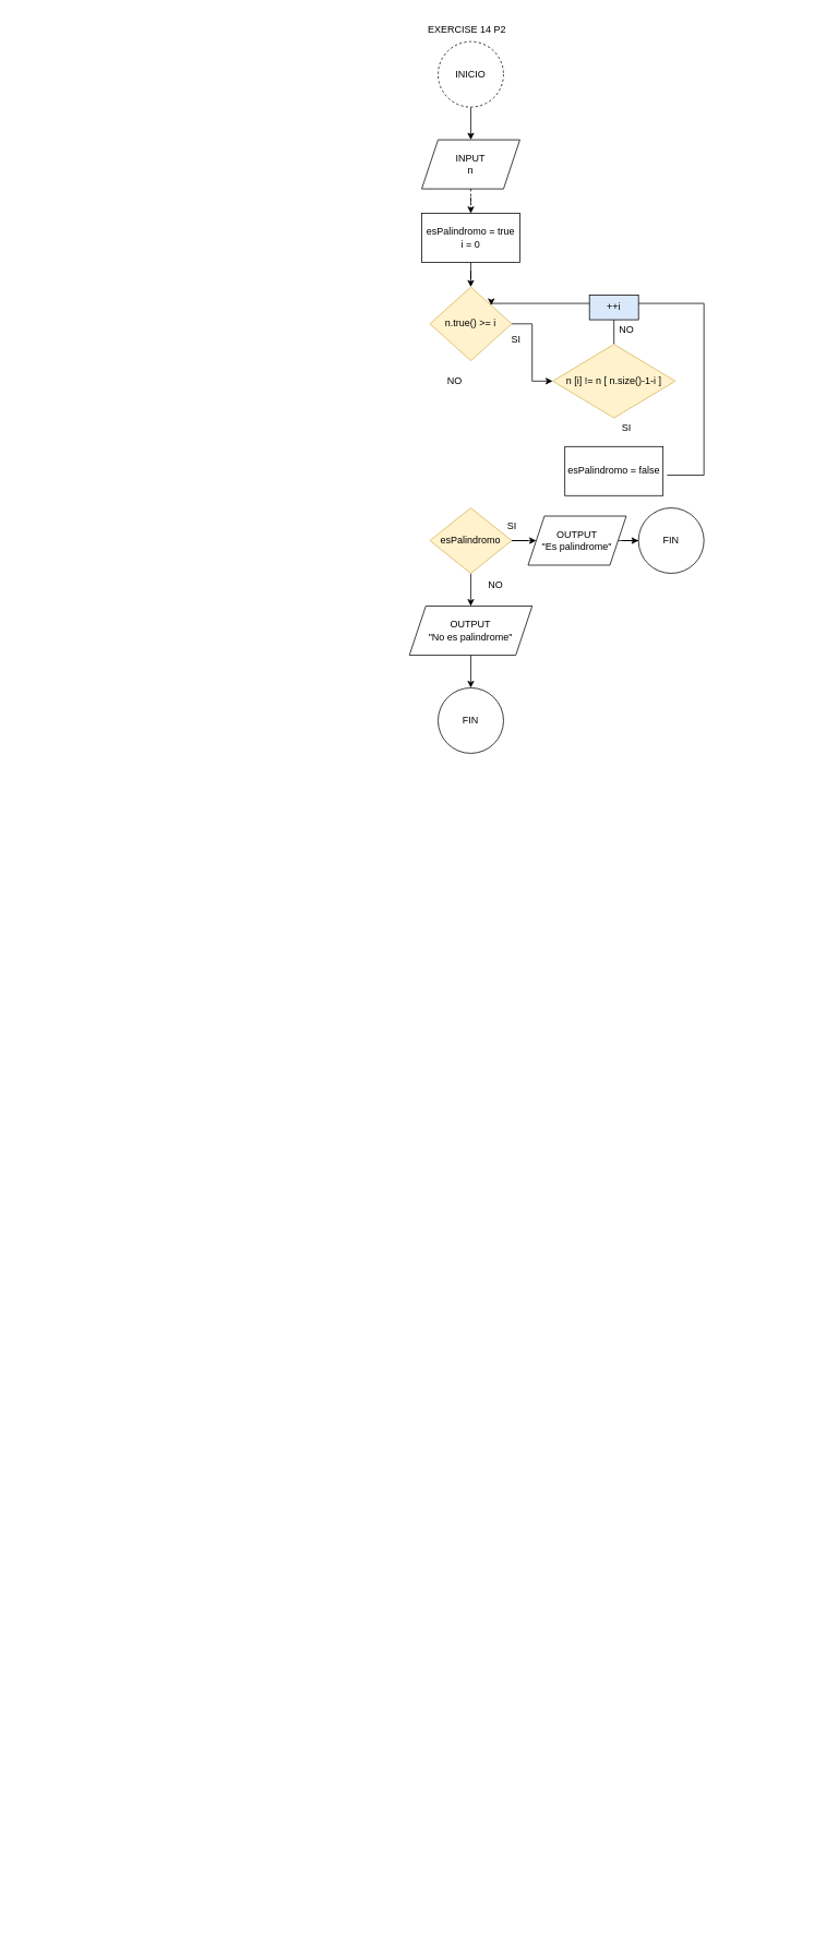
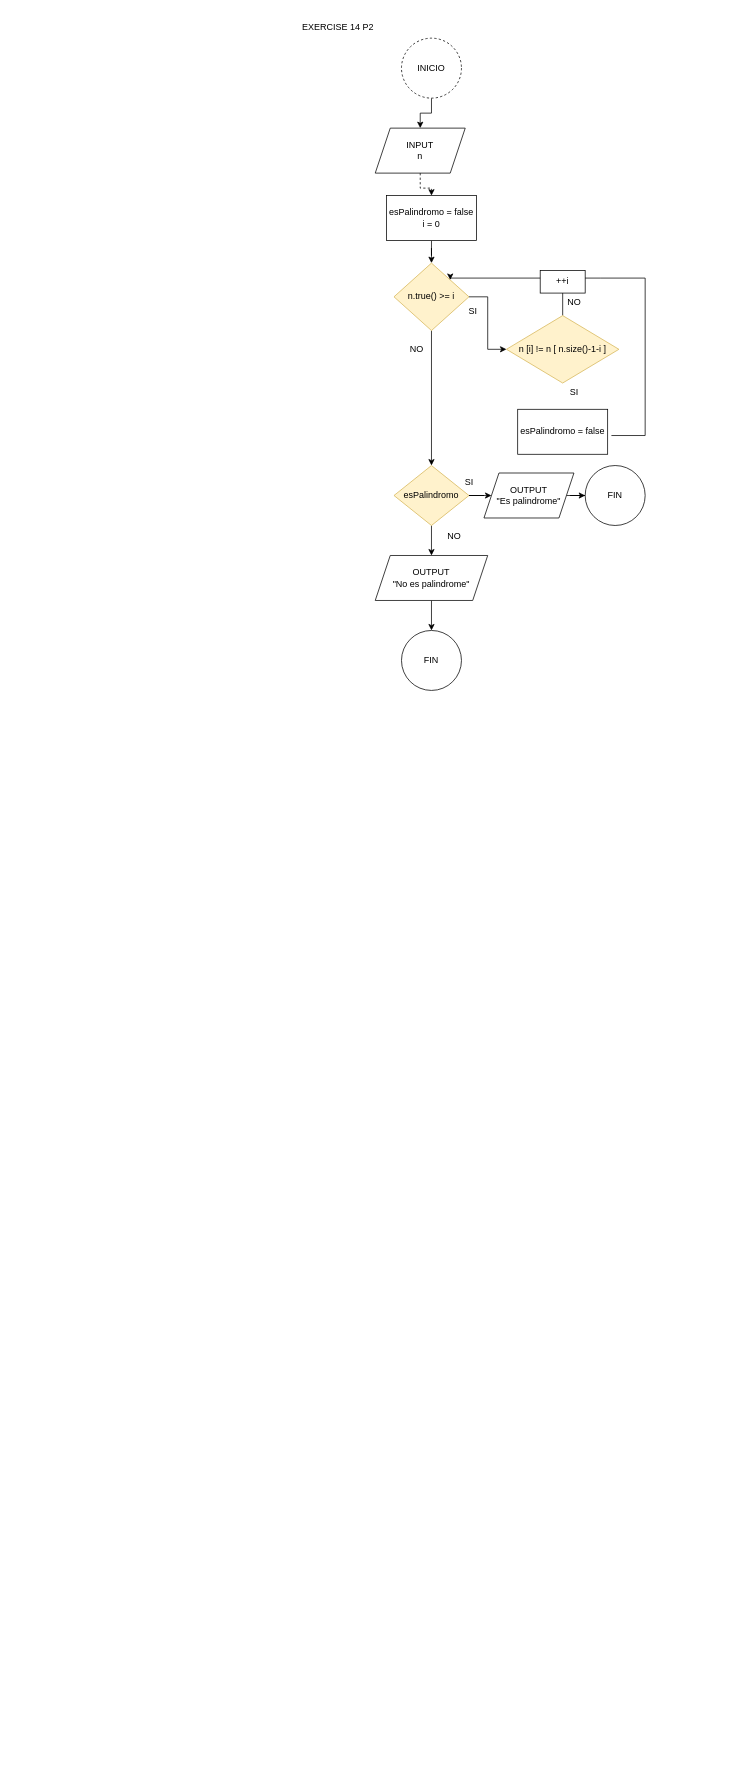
  <mxCell id="0" />
  <mxCell id="1" parent="0" />
- <mxCell id="2" value="EXERCISE 14 P2" style="text;html=1;align=center;verticalAlign=middle;resizable=0;points=[];autosize=1;strokeColor=none;fillColor=none;" vertex="1" parent="1"><mxGeometry x="510" width="120" height="30" as="geometry" y="20" /></mxCell>
+ <mxCell id="2" value="EXERCISE 14 P2" style="text;html=1;align=center;verticalAlign=middle;resizable=0;points=[];autosize=1;strokeColor=none;fillColor=none;" vertex="1" parent="1"><mxGeometry x="390" y="20" width="120" height="30" as="geometry" /></mxCell>
  <mxCell id="3" style="edgeStyle=orthogonalEdgeStyle;rounded=0;orthogonalLoop=1;jettySize=auto;html=1;exitX=0;exitY=0.5;exitDx=0;exitDy=0;entryX=0;entryY=0.5;entryDx=0;entryDy=0;" edge="1" parent="1"><mxGeometry relative="1" as="geometry"><mxPoint x="502.5" y="1330" as="targetPoint" /><Array as="points"><mxPoint x="20" y="2270" /><mxPoint x="20" y="1330" /></Array></mxGeometry></mxCell>
  <mxCell id="4" style="edgeStyle=orthogonalEdgeStyle;rounded=0;orthogonalLoop=1;jettySize=auto;html=1;exitX=0;exitY=0.5;exitDx=0;exitDy=0;entryX=0;entryY=0.5;entryDx=0;entryDy=0;" edge="1" parent="1"><mxGeometry relative="1" as="geometry"><mxPoint x="972.5" y="1410" as="targetPoint" /><Array as="points"><mxPoint x="490" y="2350" /><mxPoint x="490" y="1410" /></Array></mxGeometry></mxCell>
  <mxCell id="5" value="" style="edgeStyle=orthogonalEdgeStyle;rounded=0;orthogonalLoop=1;jettySize=auto;html=1;" edge="1" parent="1" source="6" target="8"><mxGeometry relative="1" as="geometry" /></mxCell>
  <mxCell id="6" value="INICIO" style="ellipse;whiteSpace=wrap;html=1;dashed=1;" vertex="1" parent="1"><mxGeometry x="535" y="50" width="80" height="80" as="geometry" /></mxCell>
  <mxCell id="7" value="" style="edgeStyle=orthogonalEdgeStyle;rounded=0;orthogonalLoop=1;jettySize=auto;html=1;dashed=1;" edge="1" parent="1" source="8" target="10"><mxGeometry relative="1" as="geometry" /></mxCell>
- <mxCell id="8" value="INPUT&lt;div&gt;n&lt;/div&gt;" style="shape=parallelogram;perimeter=parallelogramPerimeter;whiteSpace=wrap;html=1;fixedSize=1;" vertex="1" parent="1"><mxGeometry x="515" y="170" width="120" height="60" as="geometry" /></mxCell>
+ <mxCell id="8" value="INPUT&lt;div&gt;n&lt;/div&gt;" style="shape=parallelogram;perimeter=parallelogramPerimeter;whiteSpace=wrap;html=1;fixedSize=1;" vertex="1" parent="1"><mxGeometry x="500" y="170" width="120" height="60" as="geometry" /></mxCell>
  <mxCell id="9" value="" style="edgeStyle=orthogonalEdgeStyle;rounded=0;orthogonalLoop=1;jettySize=auto;html=1;" edge="1" parent="1" source="10" target="13"><mxGeometry relative="1" as="geometry" /></mxCell>
- <mxCell id="10" value="esPalindromo = true&lt;div&gt;i = 0&lt;/div&gt;" style="whiteSpace=wrap;html=1;" vertex="1" parent="1"><mxGeometry x="515" y="260" width="120" height="60" as="geometry" /></mxCell>
+ <mxCell id="10" value="esPalindromo = false&lt;div&gt;i = 0&lt;/div&gt;" style="whiteSpace=wrap;html=1;" vertex="1" parent="1"><mxGeometry x="515" y="260" width="120" height="60" as="geometry" /></mxCell>
  <mxCell id="11" value="" style="edgeStyle=orthogonalEdgeStyle;rounded=0;orthogonalLoop=1;jettySize=auto;html=1;" edge="1" parent="1" source="13" target="16"><mxGeometry relative="1" as="geometry" /></mxCell>
+ <mxCell id="12" value="" style="edgeStyle=orthogonalEdgeStyle;rounded=0;orthogonalLoop=1;jettySize=auto;html=1;" edge="1" parent="1" source="13" target="20"><mxGeometry relative="1" as="geometry" /></mxCell>
  <mxCell id="13" value="n.true() &amp;gt;= i" style="rhombus;whiteSpace=wrap;html=1;fillColor=#fff2cc;strokeColor=#d6b656;" vertex="1" parent="1"><mxGeometry x="525" y="350" width="100" height="90" as="geometry" /></mxCell>
  <mxCell id="14" value="SI" style="text;html=1;align=center;verticalAlign=middle;resizable=0;points=[];autosize=1;strokeColor=none;fillColor=none;" vertex="1" parent="1"><mxGeometry x="615" y="400" width="30" height="30" as="geometry" /></mxCell>
  <mxCell id="15" style="edgeStyle=orthogonalEdgeStyle;rounded=0;orthogonalLoop=1;jettySize=auto;html=1;entryX=1;entryY=0;entryDx=0;entryDy=0;" edge="1" parent="1" source="16" target="13"><mxGeometry relative="1" as="geometry"><mxPoint x="615" y="370" as="targetPoint" /><Array as="points"><mxPoint x="750" y="370" /><mxPoint x="600" y="370" /></Array></mxGeometry></mxCell>
  <mxCell id="16" value="n [i] != n [ n.size()-1-i ]" style="rhombus;whiteSpace=wrap;html=1;fillColor=#fff2cc;strokeColor=#d6b656;" vertex="1" parent="1"><mxGeometry x="675" y="420" width="150" height="90" as="geometry" /></mxCell>
  <mxCell id="17" value="esPalindromo = false" style="whiteSpace=wrap;html=1;" vertex="1" parent="1"><mxGeometry x="690" y="545" width="120" height="60" as="geometry" /></mxCell>
  <mxCell id="18" value="" style="edgeStyle=orthogonalEdgeStyle;rounded=0;orthogonalLoop=1;jettySize=auto;html=1;" edge="1" parent="1" source="20" target="28"><mxGeometry relative="1" as="geometry" /></mxCell>
  <mxCell id="19" value="" style="edgeStyle=orthogonalEdgeStyle;rounded=0;orthogonalLoop=1;jettySize=auto;html=1;" edge="1" parent="1" source="20" target="32"><mxGeometry relative="1" as="geometry" /></mxCell>
  <mxCell id="20" value="esPalindromo" style="rhombus;whiteSpace=wrap;html=1;fillColor=#fff2cc;strokeColor=#d6b656;" vertex="1" parent="1"><mxGeometry x="525" y="620" width="100" height="80" as="geometry" /></mxCell>
  <mxCell id="21" value="SI" style="text;html=1;align=center;verticalAlign=middle;resizable=0;points=[];autosize=1;strokeColor=none;fillColor=none;" vertex="1" parent="1"><mxGeometry x="750" y="508" width="30" height="30" as="geometry" /></mxCell>
  <mxCell id="22" value="NO" style="text;html=1;align=center;verticalAlign=middle;resizable=0;points=[];autosize=1;strokeColor=none;fillColor=none;" vertex="1" parent="1"><mxGeometry x="535" y="450" width="40" height="30" as="geometry" /></mxCell>
  <mxCell id="23" value="" style="endArrow=none;html=1;rounded=0;" edge="1" parent="1"><mxGeometry width="50" height="50" relative="1" as="geometry"><mxPoint x="815" y="580" as="sourcePoint" /><mxPoint x="750" y="370" as="targetPoint" /><Array as="points"><mxPoint x="860" y="580" /><mxPoint x="860" y="370" /><mxPoint x="800" y="370" /></Array></mxGeometry></mxCell>
- <mxCell id="24" value="++i" style="whiteSpace=wrap;html=1;fillColor=#dae8fc;" vertex="1" parent="1"><mxGeometry x="720" y="360" width="60" height="30" as="geometry" /></mxCell>
+ <mxCell id="24" value="++i" style="whiteSpace=wrap;html=1;" vertex="1" parent="1"><mxGeometry x="720" y="360" width="60" height="30" as="geometry" /></mxCell>
  <mxCell id="25" value="NO" style="text;html=1;align=center;verticalAlign=middle;resizable=0;points=[];autosize=1;strokeColor=none;fillColor=none;" vertex="1" parent="1"><mxGeometry x="745" y="388" width="40" height="30" as="geometry" /></mxCell>
  <mxCell id="26" value="SI" style="text;html=1;align=center;verticalAlign=middle;resizable=0;points=[];autosize=1;strokeColor=none;fillColor=none;" vertex="1" parent="1"><mxGeometry x="610" y="628" width="30" height="30" as="geometry" /></mxCell>
  <mxCell id="27" value="" style="edgeStyle=orthogonalEdgeStyle;rounded=0;orthogonalLoop=1;jettySize=auto;html=1;" edge="1" parent="1" source="28" target="30"><mxGeometry relative="1" as="geometry" /></mxCell>
  <mxCell id="28" value="OUTPUT&lt;div&gt;&quot;Es palindrome&quot;&lt;/div&gt;" style="shape=parallelogram;perimeter=parallelogramPerimeter;whiteSpace=wrap;html=1;fixedSize=1;" vertex="1" parent="1"><mxGeometry x="645" y="630" width="120" height="60" as="geometry" /></mxCell>
  <mxCell id="29" value="NO" style="text;html=1;align=center;verticalAlign=middle;resizable=0;points=[];autosize=1;strokeColor=none;fillColor=none;" vertex="1" parent="1"><mxGeometry x="585" y="700" width="40" height="30" as="geometry" /></mxCell>
  <mxCell id="30" value="FIN" style="ellipse;whiteSpace=wrap;html=1;" vertex="1" parent="1"><mxGeometry x="780" y="620" width="80" height="80" as="geometry" /></mxCell>
  <mxCell id="31" value="" style="edgeStyle=orthogonalEdgeStyle;rounded=0;orthogonalLoop=1;jettySize=auto;html=1;" edge="1" parent="1" source="32" target="33"><mxGeometry relative="1" as="geometry" /></mxCell>
  <mxCell id="32" value="OUTPUT&lt;div&gt;&quot;No es palindrome&quot;&lt;/div&gt;" style="shape=parallelogram;perimeter=parallelogramPerimeter;whiteSpace=wrap;html=1;fixedSize=1;" vertex="1" parent="1"><mxGeometry x="500" y="740" width="150" height="60" as="geometry" /></mxCell>
  <mxCell id="33" value="FIN" style="ellipse;whiteSpace=wrap;html=1;" vertex="1" parent="1"><mxGeometry x="535" y="840" width="80" height="80" as="geometry" /></mxCell>
